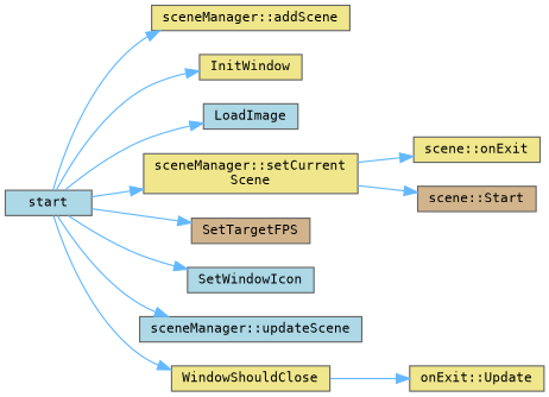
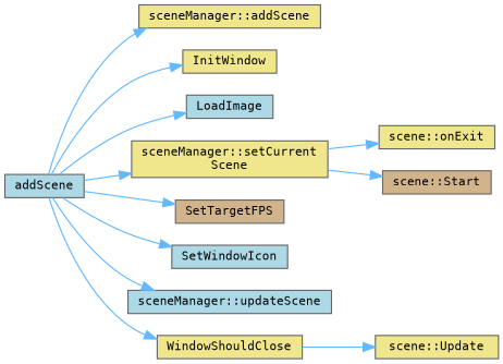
  digraph {
    fontname="DejaVu Sans Mono"
    rankdir=LR
    node [color=grey40 fillcolor=khaki fontname="DejaVu Sans Mono" fontsize=10 shape=box style=filled]
    edge [color=steelblue1 fontname="DejaVu Sans Mono" fontsize=10 labelfontname=Helvetica labelfontsize=10 style=solid]
-   n1 [color=gray40 fillcolor=lightblue fontcolor=black height=0.2 label=start width=0.4]
+   n1 [color=gray40 fillcolor=lightblue fontcolor=black height=0.2 label=addScene width=0.4]
    n2 [height=0.2 label="sceneManager::addScene" width=0.4]
    n3 [height=0.2 label=InitWindow width=0.4]
    n4 [fillcolor=lightblue height=0.2 label=LoadImage width=0.4]
    n5 [height=0.2 label="sceneManager::setCurrent\lScene" width=0.4]
    n6 [fillcolor=tan height=0.2 label=SetTargetFPS width=0.4]
    n7 [fillcolor=lightblue height=0.2 label=SetWindowIcon width=0.4]
    n8 [fillcolor=lightblue height=0.2 label="sceneManager::updateScene" width=0.4]
    n9 [height=0.2 label=WindowShouldClose width=0.4]
    n10 [height=0.2 label="scene::onExit" width=0.4]
    n11 [fillcolor=tan height=0.2 label="scene::Start" width=0.4]
-   n12 [height=0.2 label="onExit::Update" width=0.4]
+   n12 [height=0.2 label="scene::Update" width=0.4]
    n1 -> n2
    n1 -> n3
    n1 -> n4
    n1 -> n5
    n1 -> n6
    n1 -> n7
    n1 -> n8
    n1 -> n9
    n5 -> n10
    n5 -> n11
    n9 -> n12
  }
